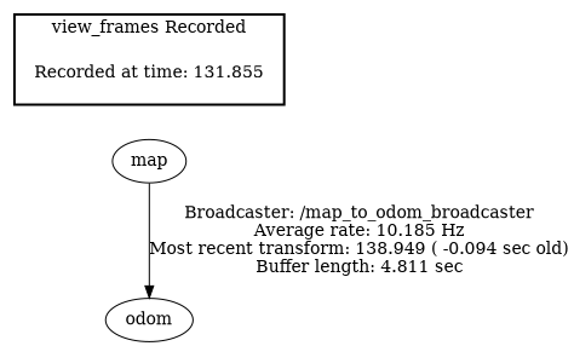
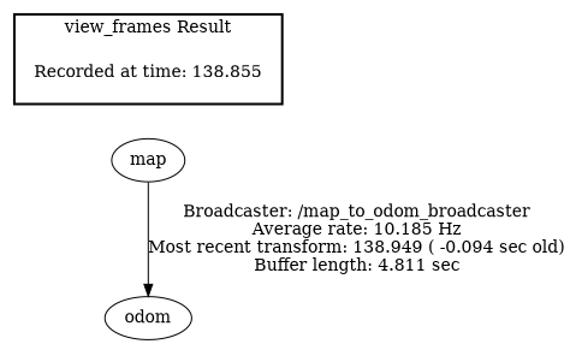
  digraph {
-   "Recorded at time: 138.855" [shape=plaintext label="Recorded at time: 131.855"]
+   "Recorded at time: 138.855" [shape=plaintext]
    map
    odom
    subgraph cluster_1 {
      color=black
-     label="view_frames Recorded"
+     label="view_frames Result"
      style=bold
      "Recorded at time: 138.855"
    }
    "Recorded at time: 138.855" -> map [style=invis]
    map -> odom [label="Broadcaster: /map_to_odom_broadcaster\nAverage rate: 10.185 Hz\nMost recent transform: 138.949 ( -0.094 sec old)\nBuffer length: 4.811 sec\n"]
  }
